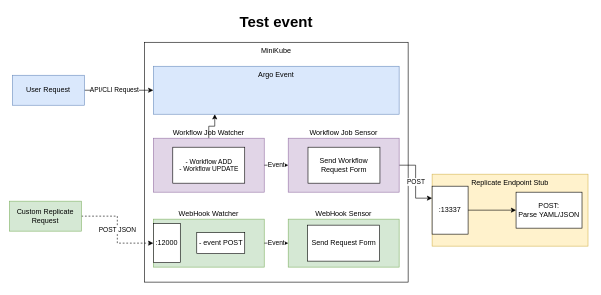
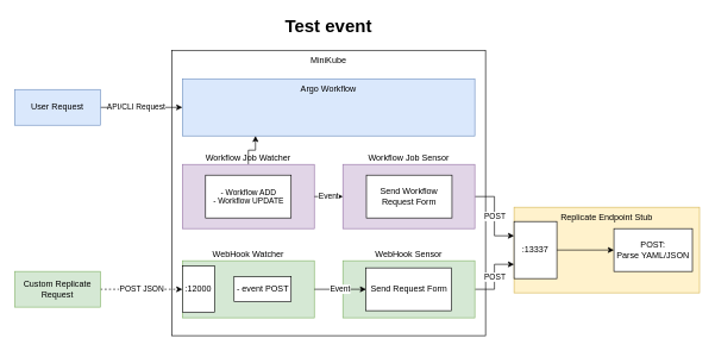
  <mxCell id="0" />
  <mxCell id="1" parent="0" />
  <mxCell id="2" value="MiniKube" style="rounded=0;whiteSpace=wrap;html=1;verticalAlign=top;" vertex="1" parent="1"><mxGeometry x="240" y="70" width="440" height="400" as="geometry" /></mxCell>
- <mxCell id="3" value="Argo Event" style="rounded=0;whiteSpace=wrap;html=1;verticalAlign=top;fillColor=#dae8fc;strokeColor=#6c8ebf;" vertex="1" parent="1"><mxGeometry x="255" y="110" width="410" height="80" as="geometry" /></mxCell>
+ <mxCell id="3" value="Argo Workflow" style="rounded=0;whiteSpace=wrap;html=1;verticalAlign=top;fillColor=#dae8fc;strokeColor=#6c8ebf;" vertex="1" parent="1"><mxGeometry x="255" y="110" width="410" height="80" as="geometry" /></mxCell>
  <mxCell id="4" value="Replicate Endpoint Stub" style="rounded=0;whiteSpace=wrap;html=1;verticalAlign=top;fillColor=#fff2cc;strokeColor=#d6b656;" vertex="1" parent="1"><mxGeometry x="720" y="290" width="260" height="120" as="geometry" /></mxCell>
  <mxCell id="5" style="edgeStyle=orthogonalEdgeStyle;rounded=0;orthogonalLoop=1;jettySize=auto;html=1;entryX=0;entryY=0.5;entryDx=0;entryDy=0;" edge="1" parent="1" source="6" target="7"><mxGeometry relative="1" as="geometry" /></mxCell>
  <mxCell id="6" value=":13337" style="rounded=0;whiteSpace=wrap;html=1;" vertex="1" parent="1"><mxGeometry x="720" y="310" width="60" height="80" as="geometry" /></mxCell>
  <mxCell id="7" value="POST:&lt;div&gt;&lt;span style=&quot;background-color: transparent; color: light-dark(rgb(0, 0, 0), rgb(255, 255, 255));&quot;&gt;Parse YAML/JSON&lt;/span&gt;&lt;/div&gt;" style="rounded=0;whiteSpace=wrap;html=1;" vertex="1" parent="1"><mxGeometry x="860" y="320" width="110" height="60" as="geometry" /></mxCell>
  <mxCell id="8" value="WebHook Watcher" style="rounded=0;whiteSpace=wrap;html=1;verticalAlign=bottom;labelPosition=center;verticalLabelPosition=top;align=center;fillColor=#d5e8d4;strokeColor=#82b366;" vertex="1" parent="1"><mxGeometry x="255" y="365" width="185" height="80" as="geometry" /></mxCell>
+ <mxCell id="9" value="POST" style="edgeStyle=orthogonalEdgeStyle;rounded=0;orthogonalLoop=1;jettySize=auto;html=1;entryX=0;entryY=0.75;entryDx=0;entryDy=0;" edge="1" parent="1" source="10" target="6"><mxGeometry relative="1" as="geometry" /></mxCell>
  <mxCell id="10" value="WebHook Sensor" style="rounded=0;whiteSpace=wrap;html=1;labelPosition=center;verticalLabelPosition=top;align=center;verticalAlign=bottom;fillColor=#d5e8d4;strokeColor=#82b366;" vertex="1" parent="1"><mxGeometry x="480" y="365" width="185" height="80" as="geometry" /></mxCell>
  <mxCell id="11" value=":12000" style="rounded=0;whiteSpace=wrap;html=1;" vertex="1" parent="1"><mxGeometry x="255" y="372.5" width="45" height="65" as="geometry" /></mxCell>
- <mxCell id="12" value="Event" style="edgeStyle=orthogonalEdgeStyle;rounded=0;orthogonalLoop=1;jettySize=auto;html=1;entryX=0;entryY=0.5;entryDx=0;entryDy=0;" edge="1" parent="1" source="8" target="10"><mxGeometry relative="1" as="geometry"><mxPoint as="offset" /></mxGeometry></mxCell>
+ <mxCell id="12" value="Event" style="edgeStyle=orthogonalEdgeStyle;rounded=0;orthogonalLoop=1;jettySize=auto;html=1;" edge="1" parent="1" source="8" target="25"><mxGeometry relative="1" as="geometry"><mxPoint as="offset" /></mxGeometry></mxCell>
  <mxCell id="13" style="edgeStyle=orthogonalEdgeStyle;rounded=0;orthogonalLoop=1;jettySize=auto;html=1;exitX=0.5;exitY=0;exitDx=0;exitDy=0;entryX=0.25;entryY=1;entryDx=0;entryDy=0;" edge="1" parent="1" source="14" target="3"><mxGeometry relative="1" as="geometry" /></mxCell>
  <mxCell id="14" value="Workflow Job Watcher" style="rounded=0;whiteSpace=wrap;html=1;verticalAlign=bottom;labelPosition=center;verticalLabelPosition=top;align=center;fillColor=#e1d5e7;strokeColor=#9673a6;" vertex="1" parent="1"><mxGeometry x="255" y="230" width="185" height="90" as="geometry" /></mxCell>
  <mxCell id="15" value="&lt;span style=&quot;color: rgb(0, 0, 0); font-family: Helvetica; font-size: 11px; font-style: normal; font-variant-ligatures: normal; font-variant-caps: normal; font-weight: 400; letter-spacing: normal; orphans: 2; text-align: center; text-indent: 0px; text-transform: none; widows: 2; word-spacing: 0px; -webkit-text-stroke-width: 0px; white-space: nowrap; background-color: rgb(255, 255, 255); text-decoration-thickness: initial; text-decoration-style: initial; text-decoration-color: initial; float: none; display: inline !important;&quot;&gt;API/CLI Request&lt;/span&gt;" style="edgeStyle=orthogonalEdgeStyle;rounded=0;orthogonalLoop=1;jettySize=auto;html=1;entryX=0;entryY=0.5;entryDx=0;entryDy=0;" edge="1" parent="1" source="16" target="3"><mxGeometry x="-0.13" relative="1" as="geometry"><Array as="points"><mxPoint y="150" x="190" /><mxPoint y="150" x="190" /></Array><mxPoint as="offset" /></mxGeometry></mxCell>
  <mxCell id="16" value="User Request" style="rounded=0;whiteSpace=wrap;html=1;fillColor=#dae8fc;strokeColor=#6c8ebf;" vertex="1" parent="1"><mxGeometry x="20" y="125" width="120" height="50" as="geometry" /></mxCell>
  <mxCell id="17" value="POST JSON" style="edgeStyle=orthogonalEdgeStyle;rounded=0;orthogonalLoop=1;jettySize=auto;html=1;entryX=0;entryY=0.5;entryDx=0;entryDy=0;dashed=1;" edge="1" parent="1" source="18" target="11"><mxGeometry relative="1" as="geometry" /></mxCell>
- <mxCell id="18" value="Custom Replicate Request" style="rounded=0;whiteSpace=wrap;html=1;fillColor=#d5e8d4;strokeColor=#82b366;" vertex="1" parent="1"><mxGeometry x="15" y="335" width="120" height="50" as="geometry" /></mxCell>
+ <mxCell id="18" value="Custom Replicate Request" style="rounded=0;whiteSpace=wrap;html=1;fillColor=#d5e8d4;strokeColor=#82b366;" vertex="1" parent="1"><mxGeometry x="20" y="380" width="120" height="50" as="geometry" /></mxCell>
  <mxCell id="19" value="POST" style="edgeStyle=orthogonalEdgeStyle;rounded=0;orthogonalLoop=1;jettySize=auto;html=1;exitX=1;exitY=0.5;exitDx=0;exitDy=0;entryX=0;entryY=0.25;entryDx=0;entryDy=0;" edge="1" parent="1" source="20" target="6"><mxGeometry relative="1" as="geometry" /></mxCell>
  <mxCell id="20" value="Workflow Job Sensor" style="rounded=0;whiteSpace=wrap;html=1;verticalAlign=bottom;labelPosition=center;verticalLabelPosition=top;align=center;fillColor=#e1d5e7;strokeColor=#9673a6;" vertex="1" parent="1"><mxGeometry x="480" y="230" width="185" height="90" as="geometry" /></mxCell>
  <mxCell id="21" value="Event" style="edgeStyle=orthogonalEdgeStyle;rounded=0;orthogonalLoop=1;jettySize=auto;html=1;entryX=0;entryY=0.5;entryDx=0;entryDy=0;" edge="1" parent="1" source="14" target="20"><mxGeometry relative="1" as="geometry" /></mxCell>
  <mxCell id="22" value="&lt;span style=&quot;color: rgb(0, 0, 0); font-family: Helvetica; font-size: 11px; font-style: normal; font-variant-ligatures: normal; font-variant-caps: normal; font-weight: 400; letter-spacing: normal; orphans: 2; text-align: center; text-indent: 0px; text-transform: none; widows: 2; word-spacing: 0px; -webkit-text-stroke-width: 0px; white-space: nowrap; background-color: rgb(255, 255, 255); text-decoration-thickness: initial; text-decoration-style: initial; text-decoration-color: initial; float: none; display: inline !important;&quot;&gt;- Workflow ADD&lt;/span&gt;&lt;div style=&quot;forced-color-adjust: none; color: rgb(0, 0, 0); font-family: Helvetica; font-size: 11px; font-style: normal; font-variant-ligatures: normal; font-variant-caps: normal; font-weight: 400; letter-spacing: normal; orphans: 2; text-align: center; text-indent: 0px; text-transform: none; widows: 2; word-spacing: 0px; -webkit-text-stroke-width: 0px; white-space: nowrap; text-decoration-thickness: initial; text-decoration-style: initial; text-decoration-color: initial;&quot;&gt;- Workflow UPDATE&lt;/div&gt;" style="rounded=0;whiteSpace=wrap;html=1;" vertex="1" parent="1"><mxGeometry x="287.5" y="245" width="120" height="60" as="geometry" /></mxCell>
  <mxCell id="23" value="Send Workflow Request Form" style="rounded=0;whiteSpace=wrap;html=1;" vertex="1" parent="1"><mxGeometry x="513" y="245" width="120" height="60" as="geometry" /></mxCell>
  <mxCell id="24" value="- event POST" style="rounded=0;whiteSpace=wrap;html=1;" vertex="1" parent="1"><mxGeometry x="327.5" y="387.5" width="80" height="35" as="geometry" /></mxCell>
  <mxCell id="25" value="Send Request Form" style="rounded=0;whiteSpace=wrap;html=1;" vertex="1" parent="1"><mxGeometry x="512.5" y="375" width="120" height="60" as="geometry" /></mxCell>
  <mxCell id="26" value="Test event" style="text;html=1;align=center;verticalAlign=middle;whiteSpace=wrap;rounded=0;fontStyle=1;fontSize=25;" vertex="1" parent="1"><mxGeometry x="349" y="20" width="222" height="30" as="geometry" /></mxCell>
